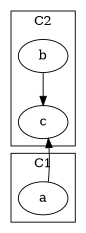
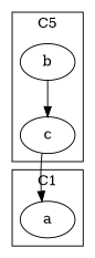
  digraph {
    a
    b
    c
    subgraph cluster_1 {
      label=C1
      a
    }
    subgraph cluster_2 {
-     label=C2
+     label=C5
      b
      c
    }
-   a -> c
+   c -> a
    b -> c
  }
